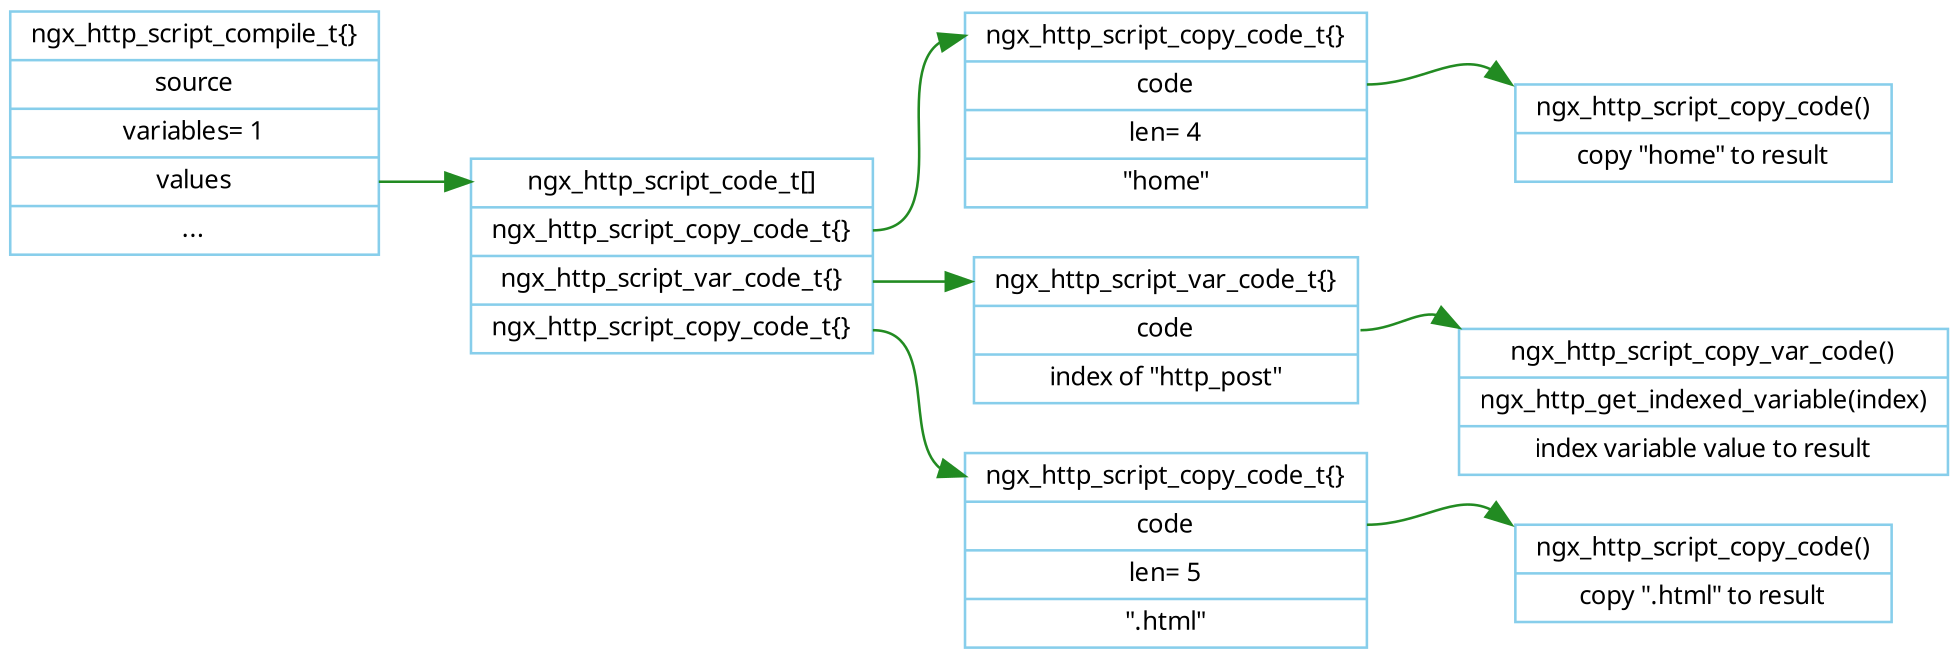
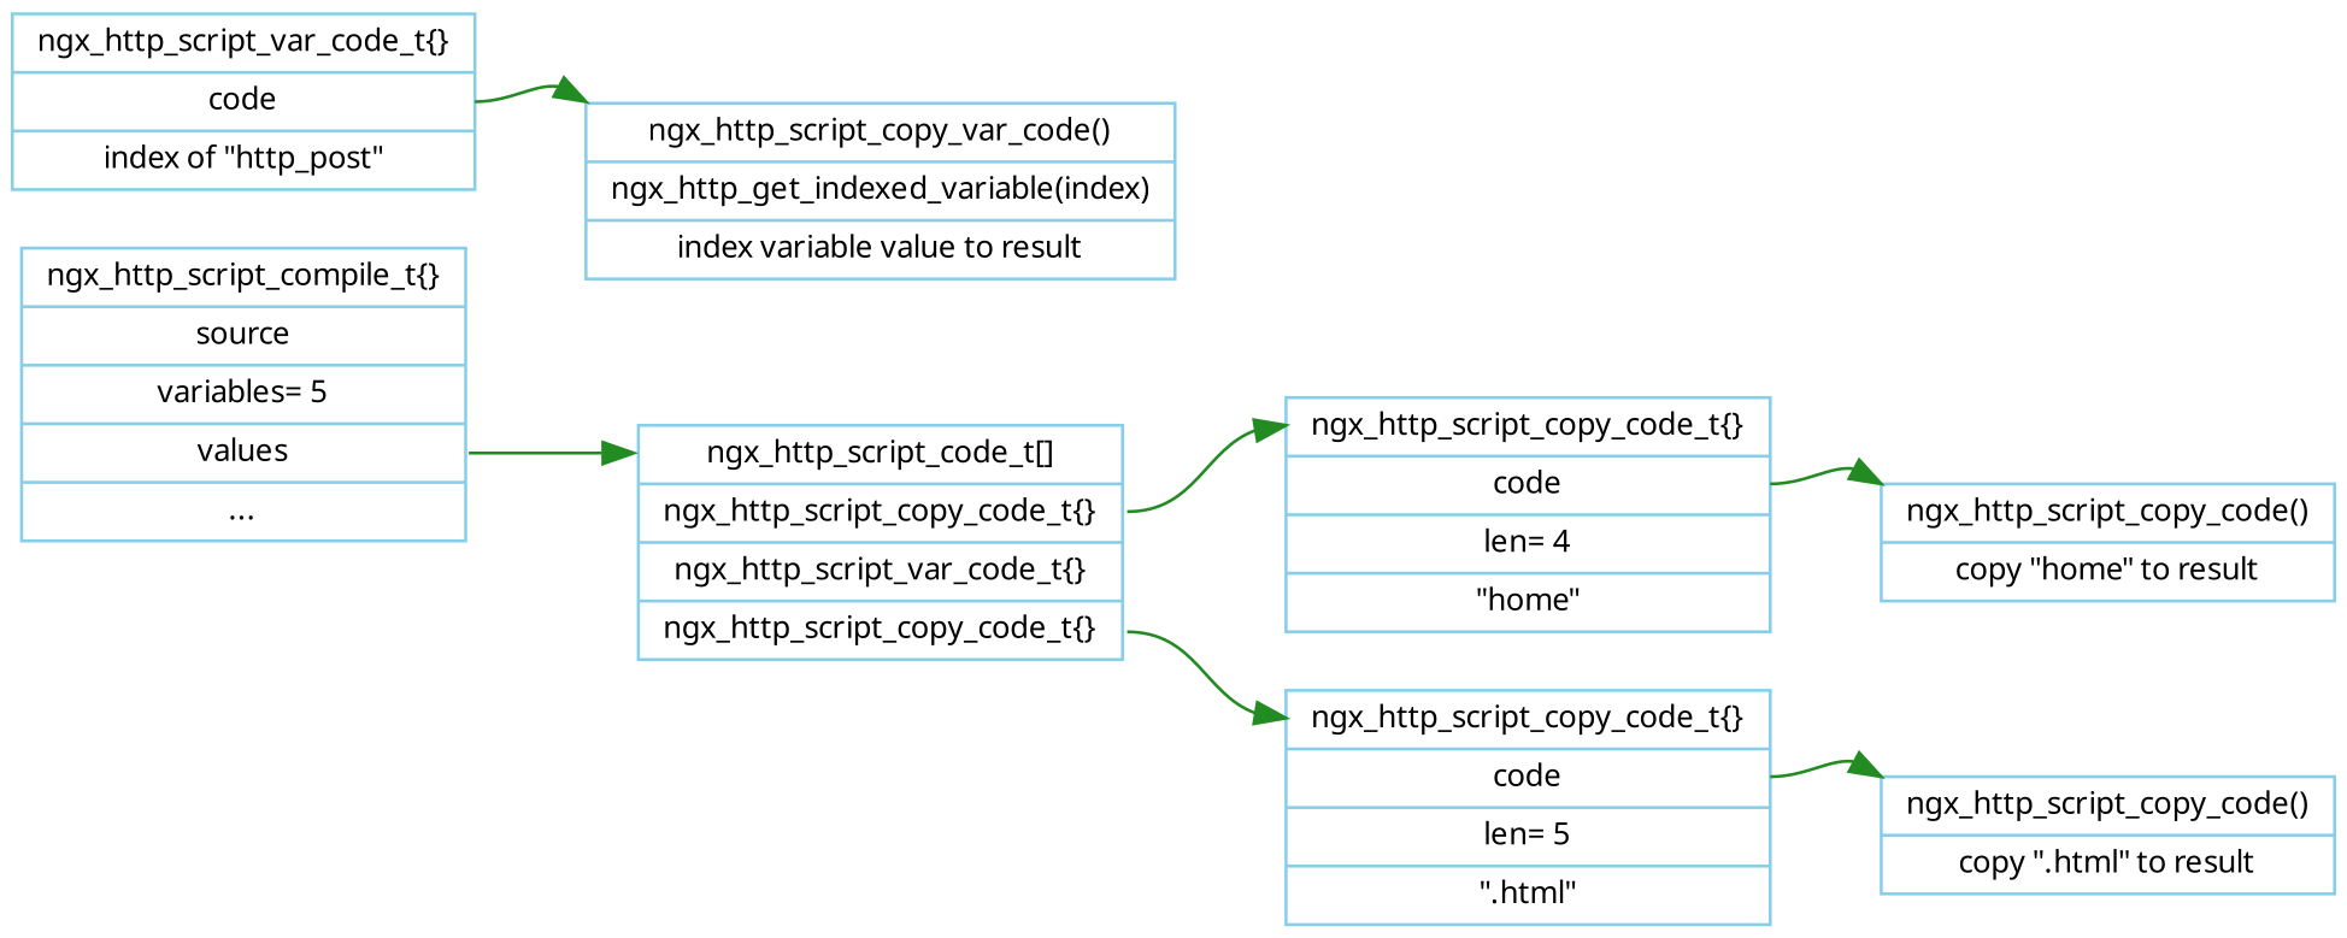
  digraph {
    rankdir=LR
    node [color=skyblue fontname=Verdana fontsize=10 shape=record]
    edge [color=forestgreen fontname=Verdana fontsize=10 headport=head tailport=code]
-   n1 [label="<head>ngx_http_script_compile_t\{\}|<source>source|variables= 1|<values>values|..."]
+   n1 [label="<head>ngx_http_script_compile_t\{\}|<source>source|variables= 5|<values>values|..."]
    n2 [label="<head>ngx_http_script_code_t\[\]|<n1>ngx_http_script_copy_code_t\{\}|<n2>ngx_http_script_var_code_t\{\}|<n3>ngx_http_script_copy_code_t\{\}"]
    n3 [label="<head>ngx_http_script_copy_code_t\{\}|<code>code|len= 4|\"home\""]
    n4 [label="<head>ngx_http_script_var_code_t\{\}|<code>code|index of \"http_post\""]
    n5 [label="<head>ngx_http_script_copy_code_t\{\}|<code>code|len= 5|\".html\""]
    n6 [label="ngx_http_script_copy_code()|copy \"home\" to result"]
    n7 [label="ngx_http_script_copy_var_code()|ngx_http_get_indexed_variable(index)|index variable value to result"]
    n8 [label="ngx_http_script_copy_code()|copy \".html\" to result"]
    n1 -> n2 [tailport=values]
    n2 -> n3 [tailport=n1]
-   n2 -> n4 [tailport=n2]
    n2 -> n5 [tailport=n3]
    n3 -> n6 [headport=nw]
    n4 -> n7 [headport=nw]
    n5 -> n8 [headport=nw]
  }
